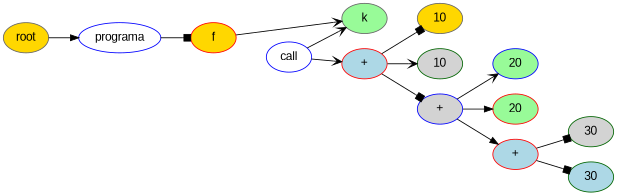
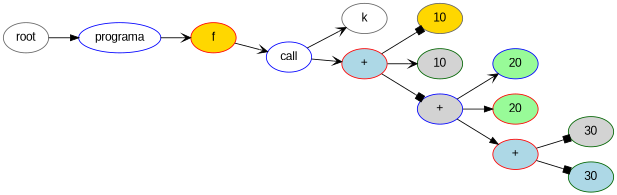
  digraph {
    fontname="Liberation Sans"
    rankdir=LR
    node [color=red fillcolor=white fontname="Liberation Sans" style=filled]
    edge [arrowhead=box fontname="Liberation Sans"]
-   n1 [color=gray40 fillcolor=palegreen label=k]
+   n1 [color=gray40 label=k]
    n2 [color=gray40 fillcolor=gold label=10]
    n3 [color=darkgreen fillcolor=lightgrey label=10]
    n4 [fillcolor=lightblue label="+"]
    n5 [color=blue fillcolor=lightgrey label="+"]
    n6 [color=blue fillcolor=palegreen label=20]
    n7 [fillcolor=palegreen label=20]
    n8 [fillcolor=lightblue label="+"]
    n9 [color=darkgreen fillcolor=lightgrey label=30]
    n10 [color=darkgreen fillcolor=lightblue label=30]
    n11 [color=blue label=call]
    n12 [fillcolor=gold label=f]
    n13 [color=blue label=programa]
-   n14 [color=gray40 fillcolor=gold label=root]
+   n14 [color=gray40 label=root]
    n4 -> n2
    n4 -> n3 [arrowhead=vee]
    n4 -> n5
    n5 -> n6 [arrowhead=vee]
    n5 -> n7 [arrowhead=normal]
    n5 -> n8 [arrowhead=normal]
    n8 -> n9
    n8 -> n10
    n11 -> n1 [arrowhead=vee]
    n11 -> n4 [arrowhead=vee]
-   n12 -> n1 [arrowhead=vee]
-   n13 -> n12
+   n12 -> n11 [arrowhead=vee]
+   n13 -> n12 [arrowhead=vee]
    n14 -> n13 [arrowhead=normal]
  }
